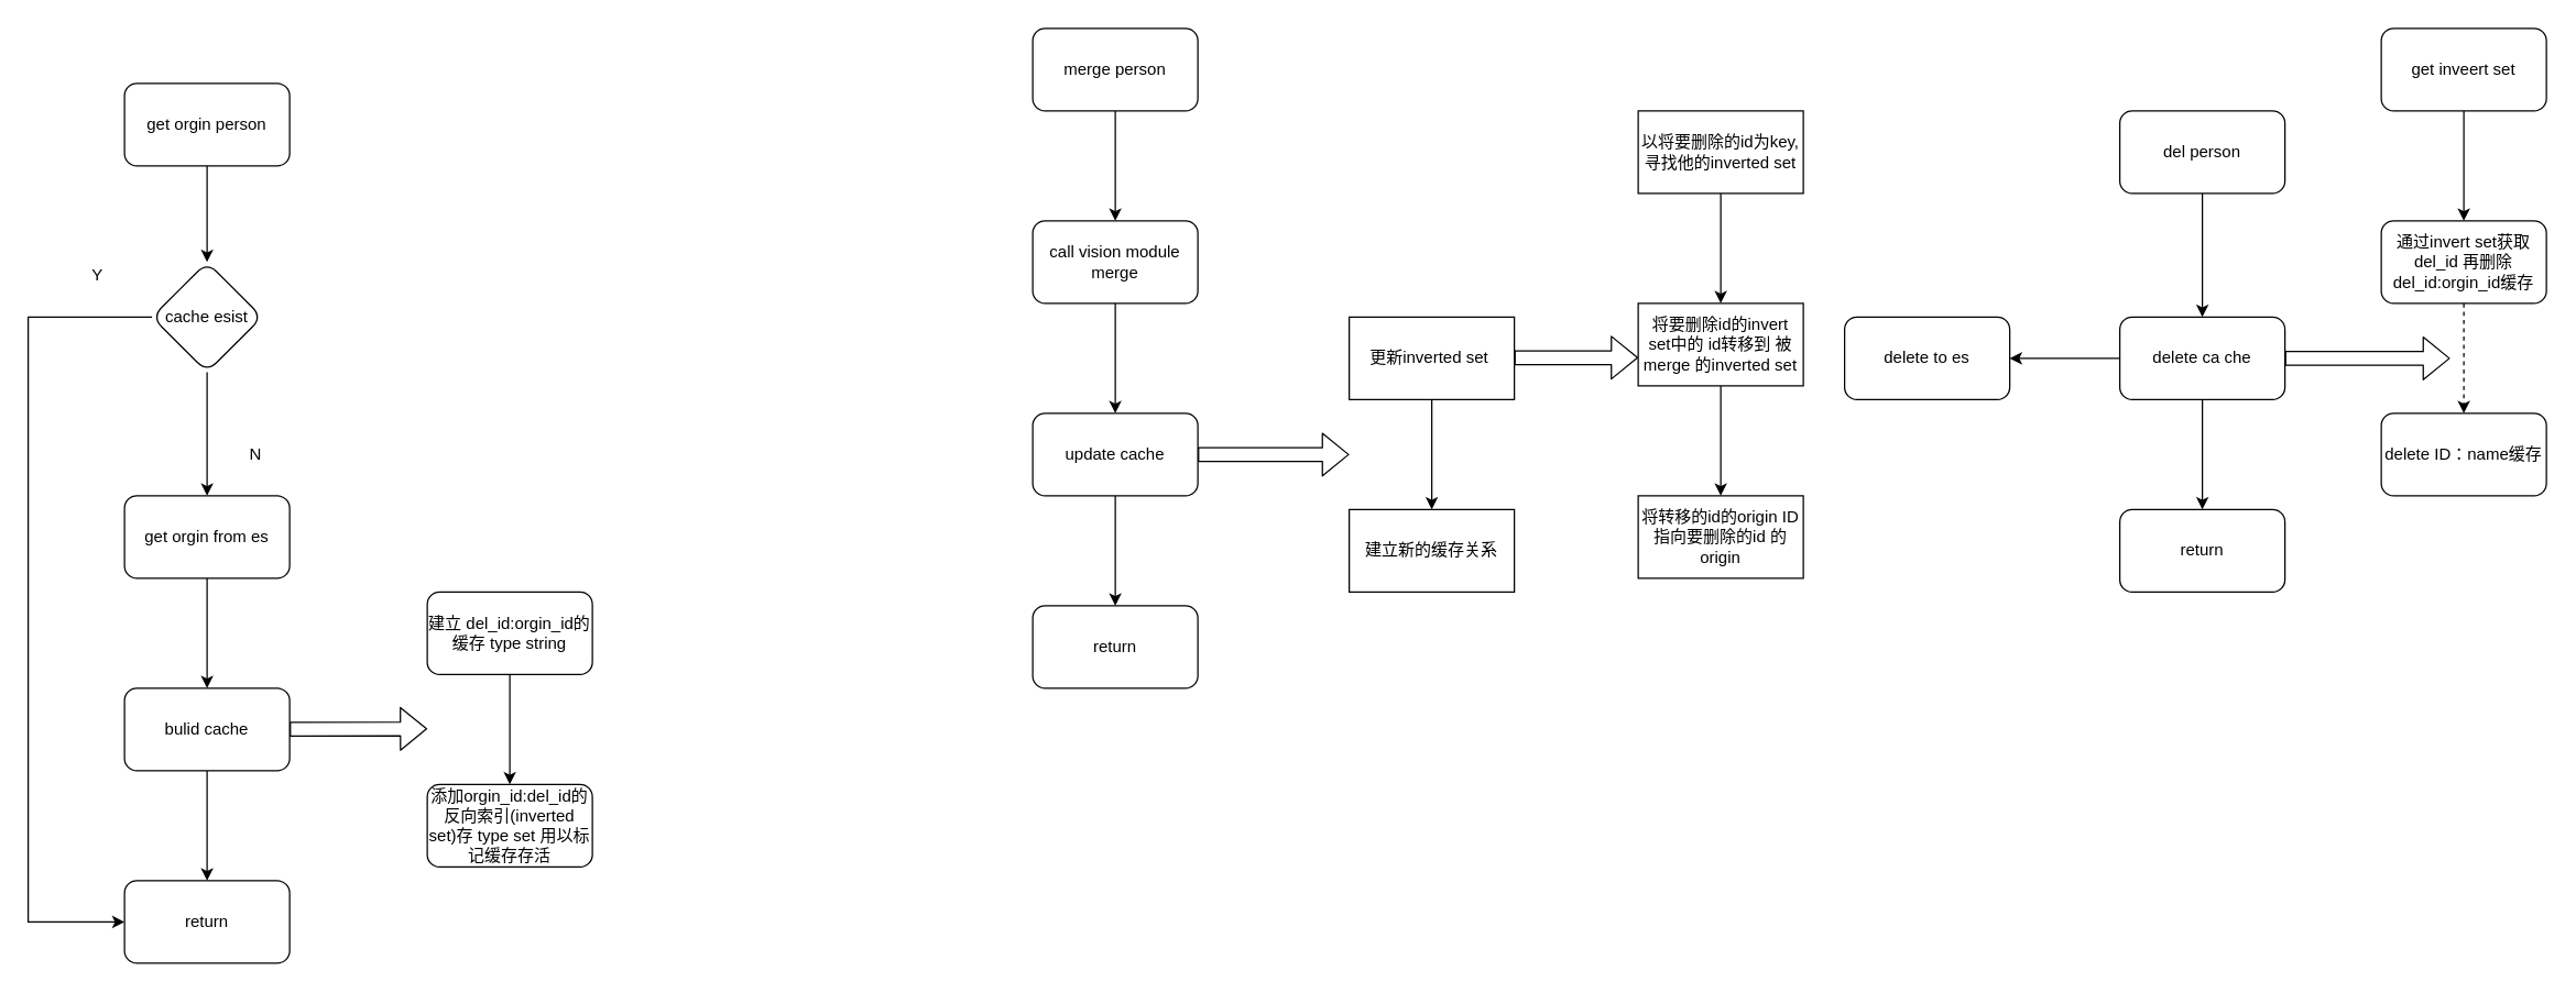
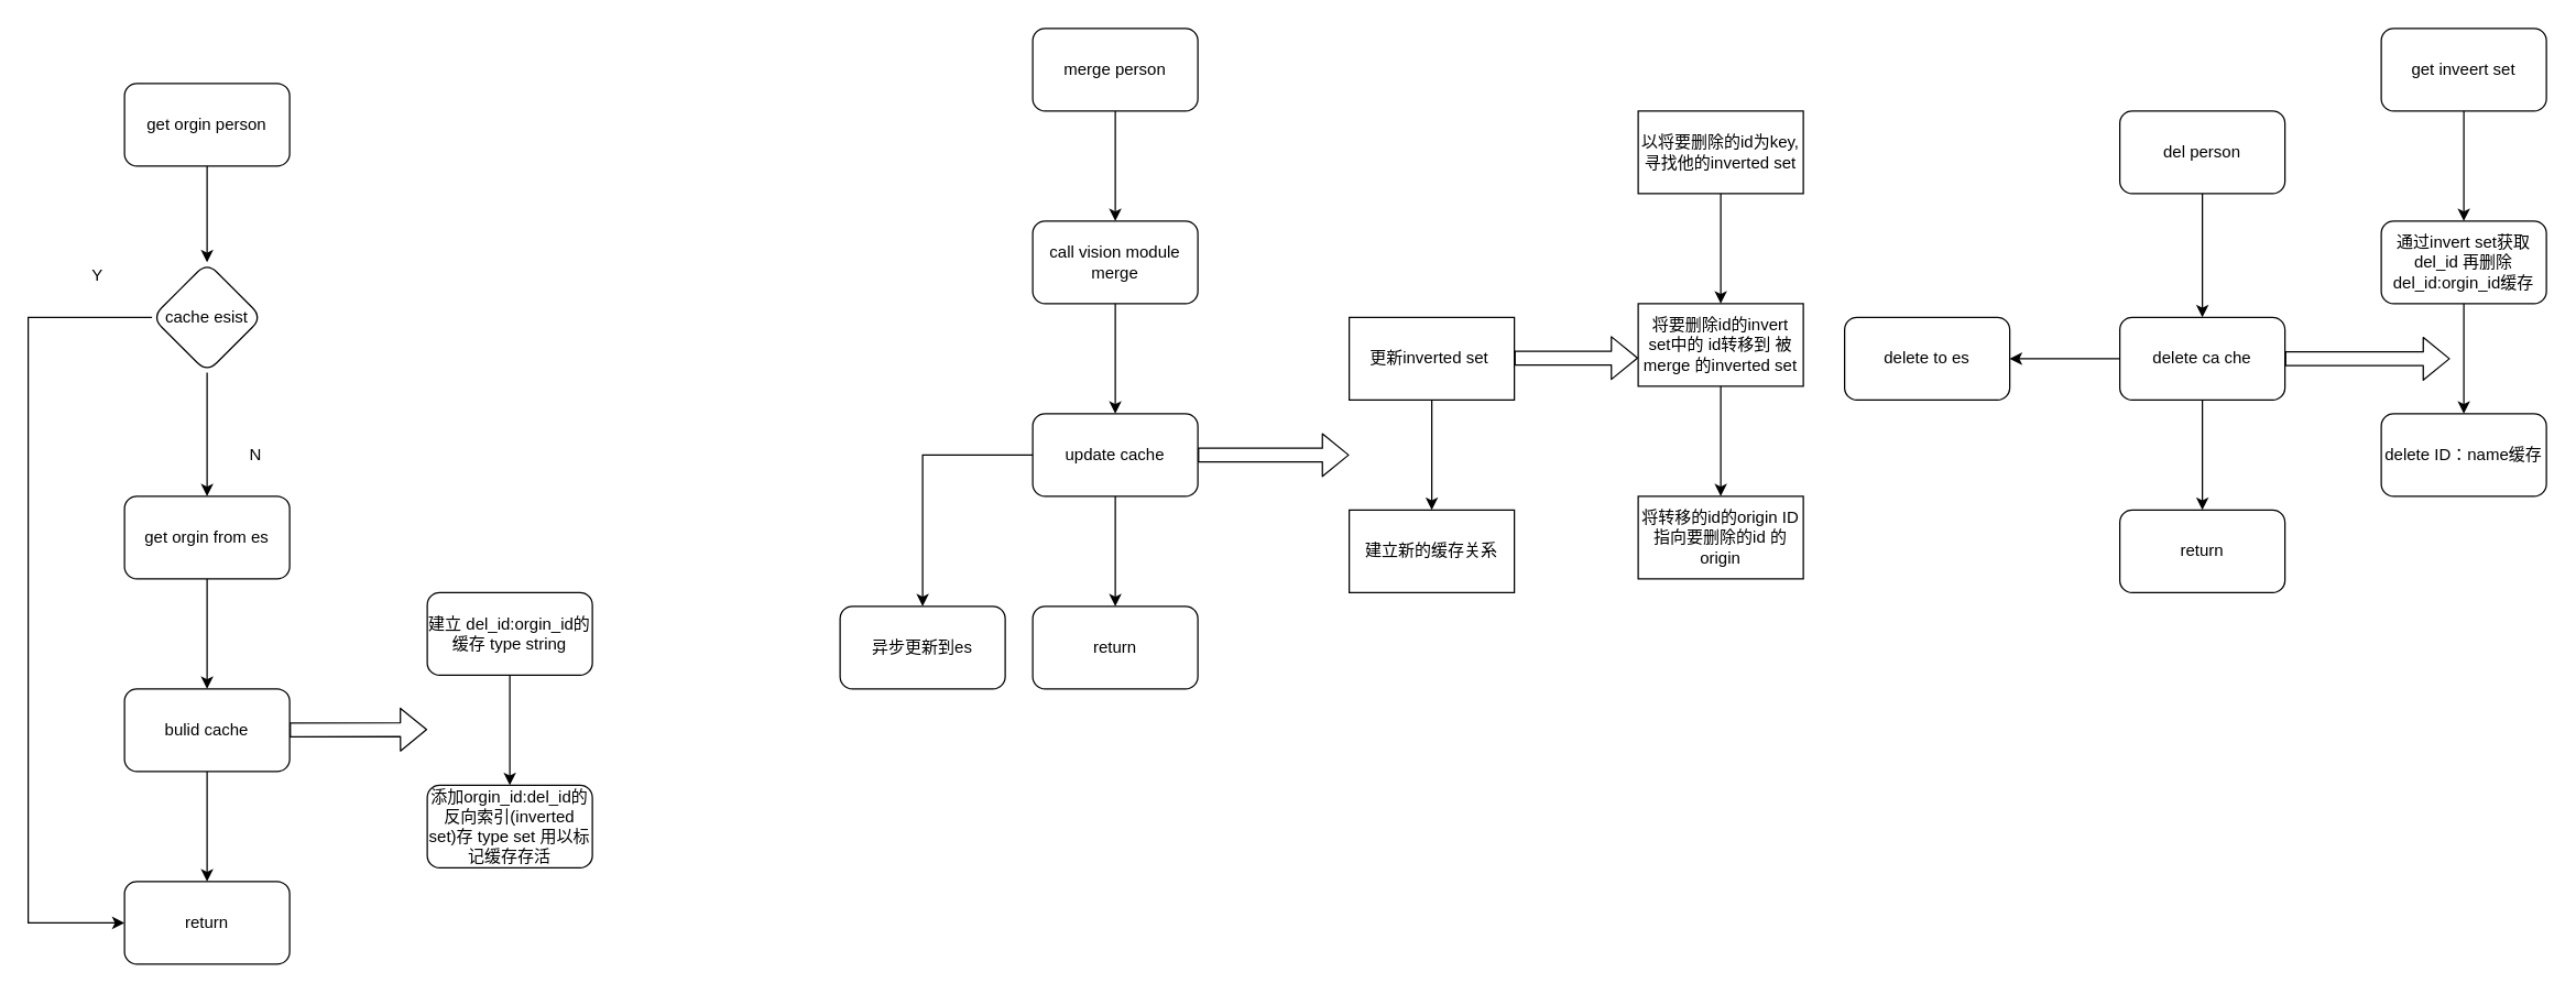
  <mxCell id="0" />
  <mxCell id="1" parent="0" />
  <mxCell id="2" value="" style="edgeStyle=orthogonalEdgeStyle;rounded=0;orthogonalLoop=1;jettySize=auto;html=1;" edge="1" parent="1" source="3" target="6"><mxGeometry relative="1" as="geometry" /></mxCell>
  <mxCell id="3" value="get orgin person" style="rounded=1;whiteSpace=wrap;html=1;" vertex="1" parent="1"><mxGeometry x="90" y="60" width="120" height="60" as="geometry" /></mxCell>
  <mxCell id="4" value="" style="edgeStyle=orthogonalEdgeStyle;rounded=0;orthogonalLoop=1;jettySize=auto;html=1;" edge="1" parent="1" source="6" target="8"><mxGeometry relative="1" as="geometry" /></mxCell>
  <mxCell id="5" style="edgeStyle=orthogonalEdgeStyle;rounded=0;orthogonalLoop=1;jettySize=auto;html=1;exitX=0;exitY=0.5;exitDx=0;exitDy=0;entryX=0;entryY=0.5;entryDx=0;entryDy=0;" edge="1" parent="1" source="6" target="16"><mxGeometry relative="1" as="geometry"><Array as="points"><mxPoint x="20" y="230" /><mxPoint x="20" y="670" /></Array></mxGeometry></mxCell>
  <mxCell id="6" value="cache esist" style="rhombus;whiteSpace=wrap;html=1;rounded=1;" vertex="1" parent="1"><mxGeometry x="110" y="190" width="80" height="80" as="geometry" /></mxCell>
  <mxCell id="7" value="" style="edgeStyle=orthogonalEdgeStyle;rounded=0;orthogonalLoop=1;jettySize=auto;html=1;" edge="1" parent="1" source="8" target="11"><mxGeometry relative="1" as="geometry" /></mxCell>
  <mxCell id="8" value="get orgin from es&lt;br&gt;" style="whiteSpace=wrap;html=1;rounded=1;" vertex="1" parent="1"><mxGeometry x="90" y="360" width="120" height="60" as="geometry" /></mxCell>
  <mxCell id="9" value="N" style="text;html=1;align=center;verticalAlign=middle;resizable=0;points=[];autosize=1;" vertex="1" parent="1"><mxGeometry x="175" y="320" width="20" height="20" as="geometry" /></mxCell>
  <mxCell id="10" value="" style="edgeStyle=orthogonalEdgeStyle;rounded=0;orthogonalLoop=1;jettySize=auto;html=1;" edge="1" parent="1" source="11" target="16"><mxGeometry relative="1" as="geometry" /></mxCell>
  <mxCell id="11" value="bulid cache&lt;br&gt;" style="whiteSpace=wrap;html=1;rounded=1;" vertex="1" parent="1"><mxGeometry x="90" y="500" width="120" height="60" as="geometry" /></mxCell>
  <mxCell id="12" value="" style="edgeStyle=orthogonalEdgeStyle;rounded=0;orthogonalLoop=1;jettySize=auto;html=1;" edge="1" parent="1" source="13" target="14"><mxGeometry relative="1" as="geometry" /></mxCell>
  <mxCell id="13" value="建立 del_id:orgin_id的缓存 type string&lt;br&gt;" style="whiteSpace=wrap;html=1;rounded=1;" vertex="1" parent="1"><mxGeometry x="310" y="430" width="120" height="60" as="geometry" /></mxCell>
  <mxCell id="14" value="添加orgin_id:del_id的反向索引(inverted set)存 type set 用以标记缓存存活" style="whiteSpace=wrap;html=1;rounded=1;" vertex="1" parent="1"><mxGeometry x="310" y="570" width="120" height="60" as="geometry" /></mxCell>
  <mxCell id="15" value="" style="shape=flexArrow;endArrow=classic;html=1;" edge="1" parent="1" source="11"><mxGeometry width="50" height="50" relative="1" as="geometry"><mxPoint x="240" y="529.5" as="sourcePoint" /><mxPoint x="310" y="529.5" as="targetPoint" /></mxGeometry></mxCell>
  <mxCell id="16" value="return" style="whiteSpace=wrap;html=1;rounded=1;" vertex="1" parent="1"><mxGeometry x="90" y="640" width="120" height="60" as="geometry" /></mxCell>
  <mxCell id="17" value="Y" style="text;html=1;align=center;verticalAlign=middle;resizable=0;points=[];autosize=1;" vertex="1" parent="1"><mxGeometry x="60" y="190" width="20" height="20" as="geometry" /></mxCell>
  <mxCell id="18" value="" style="edgeStyle=orthogonalEdgeStyle;rounded=0;orthogonalLoop=1;jettySize=auto;html=1;" edge="1" parent="1" source="19" target="21"><mxGeometry relative="1" as="geometry" /></mxCell>
  <mxCell id="19" value="merge person&lt;br&gt;" style="rounded=1;whiteSpace=wrap;html=1;" vertex="1" parent="1"><mxGeometry x="750" y="20" width="120" height="60" as="geometry" /></mxCell>
  <mxCell id="20" value="" style="edgeStyle=orthogonalEdgeStyle;rounded=0;orthogonalLoop=1;jettySize=auto;html=1;" edge="1" parent="1" source="21" target="24"><mxGeometry relative="1" as="geometry" /></mxCell>
  <mxCell id="21" value="call vision module merge" style="whiteSpace=wrap;html=1;rounded=1;" vertex="1" parent="1"><mxGeometry x="750" y="160" width="120" height="60" as="geometry" /></mxCell>
+ <mxCell id="22" value="" style="edgeStyle=orthogonalEdgeStyle;rounded=0;orthogonalLoop=1;jettySize=auto;html=1;" edge="1" parent="1" source="24" target="25"><mxGeometry relative="1" as="geometry" /></mxCell>
  <mxCell id="23" value="" style="edgeStyle=orthogonalEdgeStyle;rounded=0;orthogonalLoop=1;jettySize=auto;html=1;" edge="1" parent="1" source="24" target="36"><mxGeometry relative="1" as="geometry" /></mxCell>
  <mxCell id="24" value="update cache" style="whiteSpace=wrap;html=1;rounded=1;" vertex="1" parent="1"><mxGeometry x="750" y="300" width="120" height="60" as="geometry" /></mxCell>
+ <mxCell id="25" value="异步更新到es" style="whiteSpace=wrap;html=1;rounded=1;" vertex="1" parent="1"><mxGeometry x="610" y="440" width="120" height="60" as="geometry" /></mxCell>
  <mxCell id="26" value="" style="edgeStyle=orthogonalEdgeStyle;rounded=0;orthogonalLoop=1;jettySize=auto;html=1;" edge="1" parent="1" source="27" target="28"><mxGeometry relative="1" as="geometry" /></mxCell>
  <mxCell id="27" value="更新inverted set&amp;nbsp;" style="whiteSpace=wrap;html=1;" vertex="1" parent="1"><mxGeometry x="980" y="230" width="120" height="60" as="geometry" /></mxCell>
  <mxCell id="28" value="建立新的缓存关系" style="whiteSpace=wrap;html=1;" vertex="1" parent="1"><mxGeometry x="980" y="370" width="120" height="60" as="geometry" /></mxCell>
  <mxCell id="29" value="" style="shape=flexArrow;endArrow=classic;html=1;exitX=1;exitY=0.5;exitDx=0;exitDy=0;" edge="1" parent="1" source="24"><mxGeometry width="50" height="50" relative="1" as="geometry"><mxPoint x="920" y="360" as="sourcePoint" /><mxPoint x="980" y="330" as="targetPoint" /></mxGeometry></mxCell>
  <mxCell id="30" value="" style="shape=flexArrow;endArrow=classic;html=1;" edge="1" parent="1"><mxGeometry width="50" height="50" relative="1" as="geometry"><mxPoint x="1100" y="259.5" as="sourcePoint" /><mxPoint x="1190" y="259.5" as="targetPoint" /></mxGeometry></mxCell>
  <mxCell id="31" value="" style="edgeStyle=orthogonalEdgeStyle;rounded=0;orthogonalLoop=1;jettySize=auto;html=1;" edge="1" parent="1" source="32" target="34"><mxGeometry relative="1" as="geometry" /></mxCell>
  <mxCell id="32" value="以将要删除的id为key,寻找他的inverted set" style="rounded=0;whiteSpace=wrap;html=1;" vertex="1" parent="1"><mxGeometry x="1190" y="80" width="120" height="60" as="geometry" /></mxCell>
  <mxCell id="33" value="" style="edgeStyle=orthogonalEdgeStyle;rounded=0;orthogonalLoop=1;jettySize=auto;html=1;" edge="1" parent="1" source="34" target="35"><mxGeometry relative="1" as="geometry" /></mxCell>
  <mxCell id="34" value="将要删除id的invert set中的 id转移到 被merge 的inverted set" style="whiteSpace=wrap;html=1;rounded=0;" vertex="1" parent="1"><mxGeometry x="1190" y="220" width="120" height="60" as="geometry" /></mxCell>
  <mxCell id="35" value="将转移的id的origin ID指向要删除的id 的origin" style="whiteSpace=wrap;html=1;rounded=0;" vertex="1" parent="1"><mxGeometry x="1190" y="360" width="120" height="60" as="geometry" /></mxCell>
  <mxCell id="36" value="return" style="whiteSpace=wrap;html=1;rounded=1;" vertex="1" parent="1"><mxGeometry x="750" y="440" width="120" height="60" as="geometry" /></mxCell>
  <mxCell id="37" value="" style="edgeStyle=orthogonalEdgeStyle;rounded=0;orthogonalLoop=1;jettySize=auto;html=1;" edge="1" parent="1" source="38" target="45"><mxGeometry relative="1" as="geometry" /></mxCell>
  <mxCell id="38" value="del person" style="rounded=1;whiteSpace=wrap;html=1;" vertex="1" parent="1"><mxGeometry x="1540" y="80" width="120" height="60" as="geometry" /></mxCell>
  <mxCell id="39" value="" style="edgeStyle=orthogonalEdgeStyle;rounded=0;orthogonalLoop=1;jettySize=auto;html=1;" edge="1" parent="1" source="40" target="42"><mxGeometry relative="1" as="geometry" /></mxCell>
  <mxCell id="40" value="get inveert set&lt;br&gt;" style="whiteSpace=wrap;html=1;rounded=1;" vertex="1" parent="1"><mxGeometry x="1730" y="20" width="120" height="60" as="geometry" /></mxCell>
- <mxCell id="41" value="" style="edgeStyle=orthogonalEdgeStyle;rounded=0;orthogonalLoop=1;jettySize=auto;html=1;dashed=1;" edge="1" parent="1" source="42" target="48"><mxGeometry relative="1" as="geometry" /></mxCell>
+ <mxCell id="41" value="" style="edgeStyle=orthogonalEdgeStyle;rounded=0;orthogonalLoop=1;jettySize=auto;html=1;" edge="1" parent="1" source="42" target="48"><mxGeometry relative="1" as="geometry" /></mxCell>
  <mxCell id="42" value="通过invert set获取 del_id 再删除 del_id:orgin_id缓存" style="whiteSpace=wrap;html=1;rounded=1;" vertex="1" parent="1"><mxGeometry x="1730" y="160" width="120" height="60" as="geometry" /></mxCell>
  <mxCell id="43" value="" style="edgeStyle=orthogonalEdgeStyle;rounded=0;orthogonalLoop=1;jettySize=auto;html=1;" edge="1" parent="1" source="45" target="46"><mxGeometry relative="1" as="geometry" /></mxCell>
  <mxCell id="44" value="" style="edgeStyle=orthogonalEdgeStyle;rounded=0;orthogonalLoop=1;jettySize=auto;html=1;" edge="1" parent="1" source="45" target="49"><mxGeometry relative="1" as="geometry" /></mxCell>
  <mxCell id="45" value="delete ca che" style="rounded=1;whiteSpace=wrap;html=1;" vertex="1" parent="1"><mxGeometry x="1540" y="230" width="120" height="60" as="geometry" /></mxCell>
  <mxCell id="46" value="return&lt;br&gt;" style="whiteSpace=wrap;html=1;rounded=1;" vertex="1" parent="1"><mxGeometry x="1540" y="370" width="120" height="60" as="geometry" /></mxCell>
  <mxCell id="47" value="" style="shape=flexArrow;endArrow=classic;html=1;" edge="1" parent="1"><mxGeometry width="50" height="50" relative="1" as="geometry"><mxPoint x="1660" y="260" as="sourcePoint" /><mxPoint x="1780" y="260" as="targetPoint" /></mxGeometry></mxCell>
  <mxCell id="48" value="delete ID：name缓存" style="whiteSpace=wrap;html=1;rounded=1;" vertex="1" parent="1"><mxGeometry x="1730" y="300" width="120" height="60" as="geometry" /></mxCell>
  <mxCell id="49" value="delete to es" style="whiteSpace=wrap;html=1;rounded=1;" vertex="1" parent="1"><mxGeometry x="1340" y="230" width="120" height="60" as="geometry" /></mxCell>
